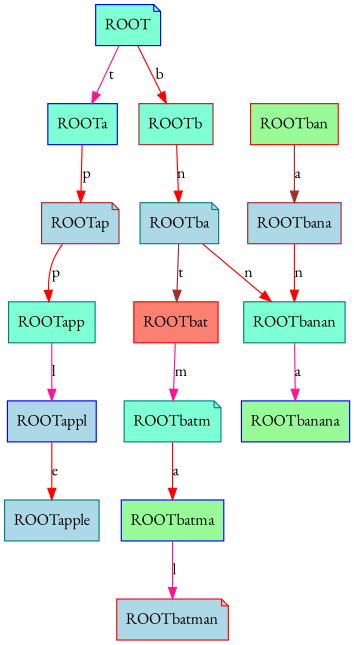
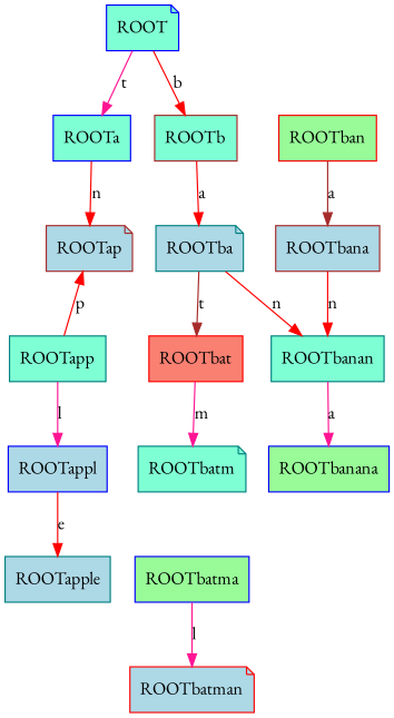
  digraph {
    fontname="EB Garamond"
    node [color=blue fillcolor=aquamarine fontname="EB Garamond" shape=box style=filled]
    edge [color=red fontname="EB Garamond"]
    ROOT [shape=note]
    ROOTa
    ROOTb [color=brown]
    ROOTap [color=brown fillcolor=lightblue shape=note]
    ROOTba [color=teal fillcolor=lightblue shape=note]
    n6 [color=teal label=ROOTapp]
    ROOTappl [fillcolor=lightblue]
    n8 [color=teal fillcolor=lightblue label=ROOTapple]
    n9 [color=red fillcolor=salmon label=ROOTbat]
    ROOTbanan [color=teal]
    ROOTbatm [color=teal shape=note]
    ROOTban [color=red fillcolor=palegreen]
    ROOTbana [color=brown fillcolor=lightblue]
    ROOTbatma [fillcolor=palegreen]
    n15 [color=red fillcolor=lightblue label=ROOTbatman shape=note]
    n16 [fillcolor=palegreen label=ROOTbanana]
    ROOT -> ROOTa [color=deeppink label=t]
    ROOT -> ROOTb [label=b]
-   ROOTa -> ROOTap [label=p]
-   ROOTb -> ROOTba [label=n]
-   ROOTap -> n6 [label=p]
+   ROOTa -> ROOTap [label=n]
+   ROOTb -> ROOTba [label=a]
+   n6 -> ROOTap [label=p]
    ROOTba -> n9 [color=brown label=t]
    ROOTba -> ROOTbanan [label=n]
    n6 -> ROOTappl [color=deeppink label=l]
    ROOTappl -> n8 [label=e]
    n9 -> ROOTbatm [color=deeppink label=m]
    ROOTbanan -> n16 [color=deeppink label=a]
-   ROOTbatm -> ROOTbatma [label=a]
    ROOTban -> ROOTbana [color=brown label=a]
    ROOTbana -> ROOTbanan [label=n]
    ROOTbatma -> n15 [color=deeppink label=l]
  }
